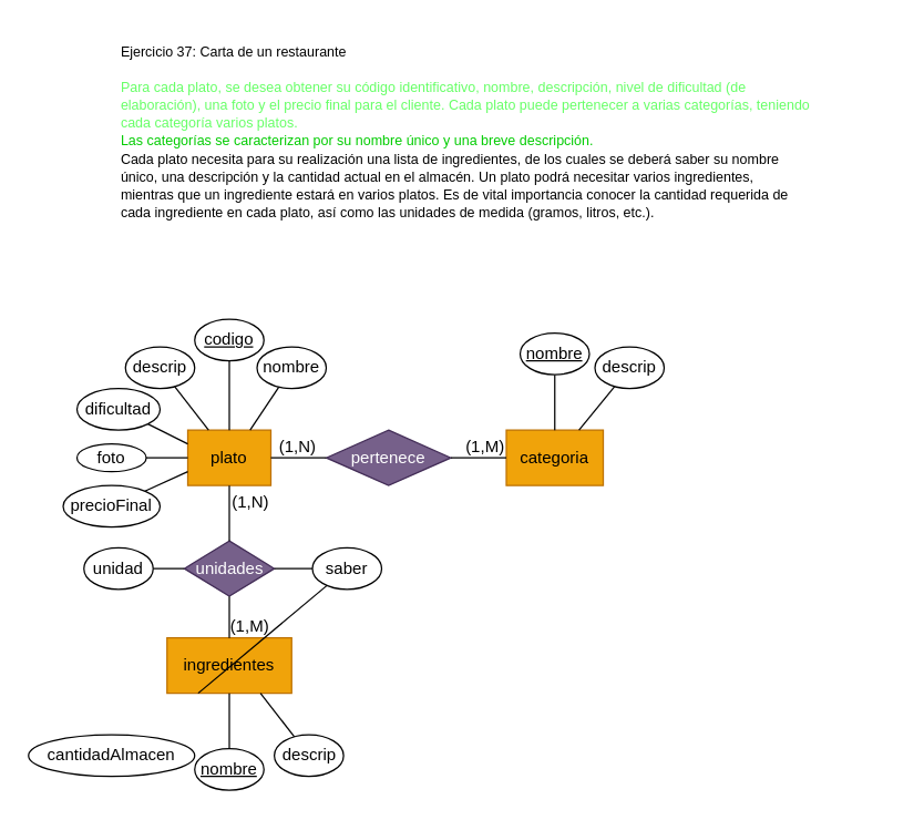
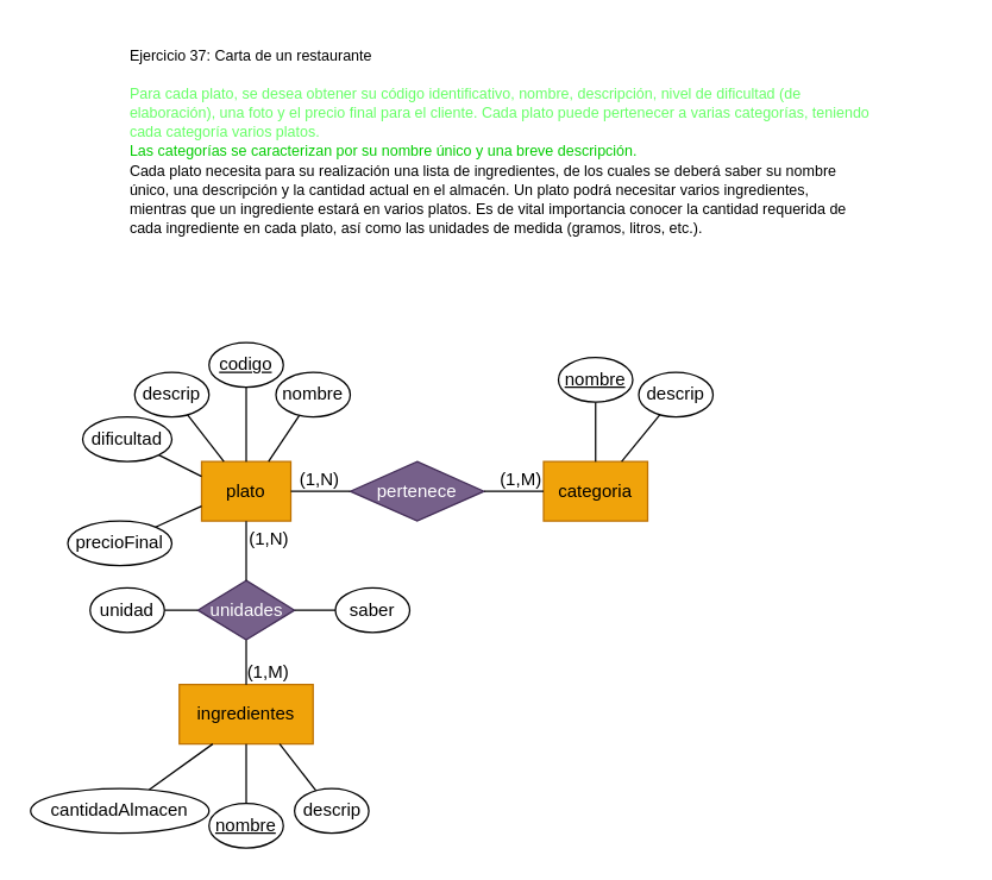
  <mxCell id="0" />
  <mxCell id="1" parent="0" />
  <mxCell id="2" value="&lt;div style=&quot;line-height: 100%;&quot;&gt;&lt;div&gt;&lt;font style=&quot;font-size: 10px;&quot;&gt;Ejercicio 37: Carta de un restaurante&lt;/font&gt;&lt;/div&gt;&lt;div&gt;&lt;br&gt;&lt;/div&gt;&lt;div&gt;&lt;font style=&quot;font-size: 10px; color: rgb(102, 255, 102);&quot;&gt;Para cada plato, se desea obtener su código identificativo, nombre, descripción, nivel de dificultad (de&lt;/font&gt;&lt;/div&gt;&lt;div&gt;&lt;font style=&quot;font-size: 10px; color: rgb(102, 255, 102);&quot;&gt;elaboración), una foto y el precio final para el cliente. Cada plato puede pertenecer a varias categorías, teniendo&lt;/font&gt;&lt;/div&gt;&lt;div&gt;&lt;font style=&quot;font-size: 10px; color: rgb(102, 255, 102);&quot;&gt;cada categoría varios platos.&lt;/font&gt;&lt;/div&gt;&lt;div&gt;&lt;font style=&quot;font-size: 10px; color: rgb(0, 204, 0);&quot;&gt;Las categorías se caracterizan por su nombre único y una breve descripción.&lt;/font&gt;&lt;/div&gt;&lt;div&gt;&lt;font style=&quot;font-size: 10px;&quot;&gt;Cada plato necesita para su realización una lista de ingredientes, de los cuales se deberá saber su nombre&lt;/font&gt;&lt;/div&gt;&lt;div&gt;&lt;font style=&quot;font-size: 10px;&quot;&gt;único, una descripción y la cantidad actual en el almacén. Un plato podrá necesitar varios ingredientes,&lt;/font&gt;&lt;/div&gt;&lt;div&gt;&lt;font style=&quot;font-size: 10px;&quot;&gt;mientras que un ingrediente estará en varios platos. Es de vital importancia conocer la cantidad requerida de&lt;/font&gt;&lt;/div&gt;&lt;div&gt;&lt;font style=&quot;font-size: 10px;&quot;&gt;cada ingrediente en cada plato, así como las unidades de medida (gramos, litros, etc.).&lt;/font&gt;&lt;/div&gt;&lt;/div&gt;" style="text;html=1;align=left;verticalAlign=middle;whiteSpace=wrap;rounded=0;" vertex="1" parent="1"><mxGeometry x="85" y="20" width="560" height="150" as="geometry" /></mxCell>
  <mxCell id="3" value="plato" style="whiteSpace=wrap;html=1;align=center;fillColor=#f0a30a;strokeColor=#BD7000;fontColor=#000000;" vertex="1" parent="1"><mxGeometry x="135" y="310" width="60" height="40" as="geometry" /></mxCell>
  <mxCell id="4" value="categoria" style="whiteSpace=wrap;html=1;align=center;fillColor=#f0a30a;strokeColor=#BD7000;fontColor=#000000;" vertex="1" parent="1"><mxGeometry x="365" y="310" width="70" height="40" as="geometry" /></mxCell>
  <mxCell id="5" value="ingredientes" style="whiteSpace=wrap;html=1;align=center;fillColor=#f0a30a;strokeColor=#BD7000;fontColor=#000000;" vertex="1" parent="1"><mxGeometry x="120" y="460" width="90" height="40" as="geometry" /></mxCell>
  <mxCell id="6" value="pertenece" style="shape=rhombus;perimeter=rhombusPerimeter;whiteSpace=wrap;html=1;align=center;fillColor=#76608a;fontColor=#ffffff;strokeColor=#432D57;" vertex="1" parent="1"><mxGeometry x="235" y="310" width="90" height="40" as="geometry" /></mxCell>
  <mxCell id="7" value="" style="endArrow=none;html=1;rounded=0;exitX=0;exitY=0.5;exitDx=0;exitDy=0;entryX=1;entryY=0.5;entryDx=0;entryDy=0;" edge="1" source="6" parent="1" target="3"><mxGeometry relative="1" as="geometry"><mxPoint x="262" y="300" as="sourcePoint" /><mxPoint x="215" y="330" as="targetPoint" /></mxGeometry></mxCell>
  <mxCell id="8" value="(1,N)" style="resizable=0;html=1;whiteSpace=wrap;align=right;verticalAlign=bottom;" connectable="0" vertex="1" parent="7"><mxGeometry x="1" relative="1" as="geometry"><mxPoint x="34" as="offset" /></mxGeometry></mxCell>
  <mxCell id="9" value="" style="endArrow=none;html=1;rounded=0;exitX=1;exitY=0.5;exitDx=0;exitDy=0;entryX=0;entryY=0.5;entryDx=0;entryDy=0;" edge="1" source="6" parent="1" target="4"><mxGeometry relative="1" as="geometry"><mxPoint x="262" y="300" as="sourcePoint" /><mxPoint x="435" y="330" as="targetPoint" /></mxGeometry></mxCell>
  <mxCell id="10" value="(1,M)" style="resizable=0;html=1;whiteSpace=wrap;align=right;verticalAlign=bottom;" connectable="0" vertex="1" parent="9"><mxGeometry x="1" relative="1" as="geometry"><mxPoint as="offset" /></mxGeometry></mxCell>
  <mxCell id="11" value="" style="endArrow=none;html=1;rounded=0;exitX=0.5;exitY=0;exitDx=0;exitDy=0;" edge="1" target="12" parent="1" source="3"><mxGeometry relative="1" as="geometry"><mxPoint x="95" y="245" as="sourcePoint" /><mxPoint x="155" y="245" as="targetPoint" /></mxGeometry></mxCell>
  <mxCell id="12" value="&lt;u&gt;codigo&lt;/u&gt;" style="ellipse;whiteSpace=wrap;html=1;align=center;" vertex="1" parent="1"><mxGeometry x="140" y="230" width="50" height="30" as="geometry" /></mxCell>
  <mxCell id="13" value="" style="endArrow=none;html=1;rounded=0;exitX=0.75;exitY=0;exitDx=0;exitDy=0;" edge="1" target="14" parent="1" source="3"><mxGeometry relative="1" as="geometry"><mxPoint x="175" y="245" as="sourcePoint" /><mxPoint x="235" y="245" as="targetPoint" /></mxGeometry></mxCell>
  <mxCell id="14" value="nombre" style="ellipse;whiteSpace=wrap;html=1;align=center;" vertex="1" parent="1"><mxGeometry x="185" y="250" width="50" height="30" as="geometry" /></mxCell>
  <mxCell id="15" value="" style="endArrow=none;html=1;rounded=0;exitX=0.25;exitY=0;exitDx=0;exitDy=0;" edge="1" target="16" parent="1" source="3"><mxGeometry relative="1" as="geometry"><mxPoint x="55" y="265" as="sourcePoint" /><mxPoint x="115" y="265" as="targetPoint" /></mxGeometry></mxCell>
  <mxCell id="16" value="descrip" style="ellipse;whiteSpace=wrap;html=1;align=center;" vertex="1" parent="1"><mxGeometry x="90" y="250" width="50" height="30" as="geometry" /></mxCell>
  <mxCell id="17" value="" style="endArrow=none;html=1;rounded=0;exitX=0;exitY=0.25;exitDx=0;exitDy=0;" edge="1" target="18" parent="1" source="3"><mxGeometry relative="1" as="geometry"><mxPoint x="130" y="310" as="sourcePoint" /><mxPoint x="90" y="295" as="targetPoint" /></mxGeometry></mxCell>
  <mxCell id="18" value="dificultad" style="ellipse;whiteSpace=wrap;html=1;align=center;" vertex="1" parent="1"><mxGeometry x="55" y="280" width="60" height="30" as="geometry" /></mxCell>
- <mxCell id="19" value="" style="endArrow=none;html=1;rounded=0;exitX=0;exitY=0.5;exitDx=0;exitDy=0;" edge="1" target="20" parent="1" source="3"><mxGeometry relative="1" as="geometry"><mxPoint x="25" y="335" as="sourcePoint" /><mxPoint x="85" y="335" as="targetPoint" /></mxGeometry></mxCell>
- <mxCell id="20" value="foto" style="ellipse;whiteSpace=wrap;html=1;align=center;" vertex="1" parent="1"><mxGeometry x="55" y="320" width="50" height="20" as="geometry" /></mxCell>
  <mxCell id="21" value="" style="endArrow=none;html=1;rounded=0;exitX=0;exitY=0.75;exitDx=0;exitDy=0;" edge="1" target="22" parent="1" source="3"><mxGeometry relative="1" as="geometry"><mxPoint x="30" y="365" as="sourcePoint" /><mxPoint x="90" y="365" as="targetPoint" /></mxGeometry></mxCell>
  <mxCell id="22" value="precioFinal" style="ellipse;whiteSpace=wrap;html=1;align=center;" vertex="1" parent="1"><mxGeometry x="45" y="350" width="70" height="30" as="geometry" /></mxCell>
  <mxCell id="23" value="" style="endArrow=none;html=1;rounded=0;exitX=0.5;exitY=0;exitDx=0;exitDy=0;" edge="1" target="24" parent="1" source="4"><mxGeometry relative="1" as="geometry"><mxPoint x="335" y="255" as="sourcePoint" /><mxPoint x="395" y="255" as="targetPoint" /></mxGeometry></mxCell>
  <mxCell id="24" value="&lt;u&gt;nombre&lt;/u&gt;" style="ellipse;whiteSpace=wrap;html=1;align=center;" vertex="1" parent="1"><mxGeometry x="375" y="240" width="50" height="30" as="geometry" /></mxCell>
  <mxCell id="25" value="" style="endArrow=none;html=1;rounded=0;exitX=0.75;exitY=0;exitDx=0;exitDy=0;" edge="1" target="26" parent="1" source="4"><mxGeometry relative="1" as="geometry"><mxPoint x="425" y="305" as="sourcePoint" /><mxPoint x="485" y="305" as="targetPoint" /></mxGeometry></mxCell>
  <mxCell id="26" value="descrip" style="ellipse;whiteSpace=wrap;html=1;align=center;" vertex="1" parent="1"><mxGeometry x="429" y="250" width="50" height="30" as="geometry" /></mxCell>
  <mxCell id="27" value="unidades" style="shape=rhombus;perimeter=rhombusPerimeter;whiteSpace=wrap;html=1;align=center;fillColor=#76608a;fontColor=#ffffff;strokeColor=#432D57;" vertex="1" parent="1"><mxGeometry x="132.5" y="390" width="65" height="40" as="geometry" /></mxCell>
  <mxCell id="28" value="" style="endArrow=none;html=1;rounded=0;exitX=0.5;exitY=0;exitDx=0;exitDy=0;entryX=0.5;entryY=1;entryDx=0;entryDy=0;" edge="1" source="27" parent="1" target="3"><mxGeometry relative="1" as="geometry"><mxPoint x="92" y="380" as="sourcePoint" /><mxPoint x="45" y="410" as="targetPoint" /></mxGeometry></mxCell>
  <mxCell id="29" value="(1,N)" style="resizable=0;html=1;whiteSpace=wrap;align=right;verticalAlign=bottom;" connectable="0" vertex="1" parent="28"><mxGeometry x="1" relative="1" as="geometry"><mxPoint x="30" y="20" as="offset" /></mxGeometry></mxCell>
  <mxCell id="30" value="" style="endArrow=none;html=1;rounded=0;exitX=0.5;exitY=1;exitDx=0;exitDy=0;entryX=0.5;entryY=0;entryDx=0;entryDy=0;" edge="1" source="27" parent="1" target="5"><mxGeometry relative="1" as="geometry"><mxPoint x="92" y="380" as="sourcePoint" /><mxPoint x="265" y="410" as="targetPoint" /></mxGeometry></mxCell>
  <mxCell id="31" value="(1,M)" style="resizable=0;html=1;whiteSpace=wrap;align=right;verticalAlign=bottom;" connectable="0" vertex="1" parent="30"><mxGeometry x="1" relative="1" as="geometry"><mxPoint x="30" as="offset" /></mxGeometry></mxCell>
  <mxCell id="32" value="" style="endArrow=none;html=1;rounded=0;exitX=0.5;exitY=1;exitDx=0;exitDy=0;" edge="1" target="33" parent="1" source="5"><mxGeometry relative="1" as="geometry"><mxPoint x="100" y="555" as="sourcePoint" /><mxPoint x="160" y="555" as="targetPoint" /></mxGeometry></mxCell>
  <mxCell id="33" value="&lt;u&gt;nombre&lt;/u&gt;" style="ellipse;whiteSpace=wrap;html=1;align=center;" vertex="1" parent="1"><mxGeometry x="140" y="540" width="50" height="30" as="geometry" /></mxCell>
  <mxCell id="34" value="" style="endArrow=none;html=1;rounded=0;exitX=0.75;exitY=1;exitDx=0;exitDy=0;" edge="1" target="35" parent="1" source="5"><mxGeometry relative="1" as="geometry"><mxPoint x="238" y="525" as="sourcePoint" /><mxPoint x="298" y="525" as="targetPoint" /></mxGeometry></mxCell>
  <mxCell id="35" value="descrip" style="ellipse;whiteSpace=wrap;html=1;align=center;" vertex="1" parent="1"><mxGeometry x="197.5" y="530" width="50" height="30" as="geometry" /></mxCell>
- <mxCell id="36" value="" style="endArrow=none;html=1;rounded=0;exitX=0.25;exitY=1;exitDx=0;exitDy=0;" edge="1" target="39" parent="1" source="5"><mxGeometry relative="1" as="geometry"><mxPoint x="50" y="530" as="sourcePoint" /><mxPoint x="110" y="530" as="targetPoint" /></mxGeometry></mxCell>
+ <mxCell id="36" value="" style="endArrow=none;html=1;rounded=0;exitX=0.25;exitY=1;exitDx=0;exitDy=0;" edge="1" target="37" parent="1" source="5"><mxGeometry relative="1" as="geometry"><mxPoint x="50" y="530" as="sourcePoint" /><mxPoint x="110" y="530" as="targetPoint" /></mxGeometry></mxCell>
  <mxCell id="37" value="cantidadAlmacen" style="ellipse;whiteSpace=wrap;html=1;align=center;" vertex="1" parent="1"><mxGeometry x="20" y="530" width="120" height="30" as="geometry" /></mxCell>
  <mxCell id="38" value="" style="endArrow=none;html=1;rounded=0;exitX=1;exitY=0.5;exitDx=0;exitDy=0;" edge="1" target="39" parent="1" source="27"><mxGeometry relative="1" as="geometry"><mxPoint x="210" y="415" as="sourcePoint" /><mxPoint x="270" y="415" as="targetPoint" /></mxGeometry></mxCell>
  <mxCell id="39" value="saber" style="ellipse;whiteSpace=wrap;html=1;align=center;" vertex="1" parent="1"><mxGeometry x="225" y="395" width="50" height="30" as="geometry" /></mxCell>
  <mxCell id="40" value="" style="endArrow=none;html=1;rounded=0;exitX=0;exitY=0.5;exitDx=0;exitDy=0;" edge="1" target="41" parent="1" source="27"><mxGeometry relative="1" as="geometry"><mxPoint x="15" y="410" as="sourcePoint" /><mxPoint x="75" y="410" as="targetPoint" /></mxGeometry></mxCell>
  <mxCell id="41" value="unidad" style="ellipse;whiteSpace=wrap;html=1;align=center;" vertex="1" parent="1"><mxGeometry x="60" y="395" width="50" height="30" as="geometry" /></mxCell>
